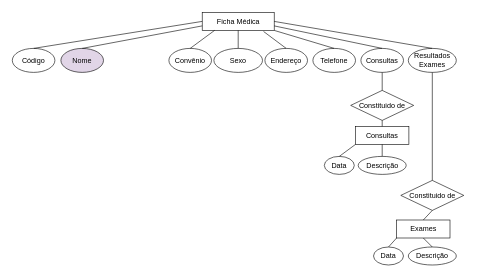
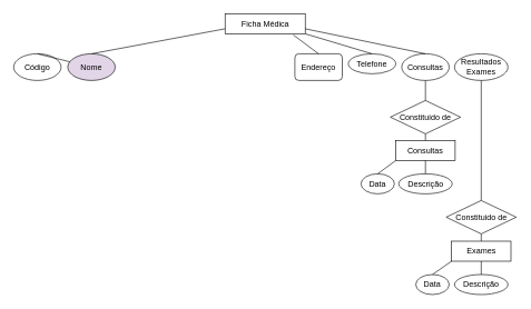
  <mxCell id="0" />
  <mxCell id="1" parent="0" />
  <mxCell id="2" value="Ficha Médica" style="rounded=0;whiteSpace=wrap;html=1;" vertex="1" parent="1"><mxGeometry x="336.5" y="20" width="120" height="30" as="geometry" /></mxCell>
  <mxCell id="3" value="Código" style="ellipse;whiteSpace=wrap;html=1;" vertex="1" parent="1"><mxGeometry x="20" y="80" width="71" height="40" as="geometry" /></mxCell>
  <mxCell id="4" value="Nome" style="ellipse;whiteSpace=wrap;html=1;fillColor=#e1d5e7;" vertex="1" parent="1"><mxGeometry x="101" y="80" width="71" height="40" as="geometry" /></mxCell>
- <mxCell id="5" value="Convênio" style="ellipse;whiteSpace=wrap;html=1;" vertex="1" parent="1"><mxGeometry x="281" y="80" width="71" height="40" as="geometry" /></mxCell>
- <mxCell id="6" value="Sexo" style="ellipse;whiteSpace=wrap;html=1;" vertex="1" parent="1"><mxGeometry x="356" y="80" width="81" height="40" as="geometry" /></mxCell>
- <mxCell id="7" value="Endereço" style="ellipse;whiteSpace=wrap;html=1;" vertex="1" parent="1"><mxGeometry x="441" y="80" width="71" height="40" as="geometry" /></mxCell>
- <mxCell id="8" value="Telefone" style="ellipse;whiteSpace=wrap;html=1;" vertex="1" parent="1"><mxGeometry x="521" y="80" width="71" height="40" as="geometry" /></mxCell>
+ <mxCell id="7" value="Endereço" style="whiteSpace=wrap;html=1;rounded=1;" vertex="1" parent="1"><mxGeometry x="441" y="80" width="71" height="40" as="geometry" /></mxCell>
+ <mxCell id="8" value="Telefone" style="ellipse;whiteSpace=wrap;html=1;" vertex="1" parent="1"><mxGeometry x="521" y="80" width="71" height="30" as="geometry" /></mxCell>
  <mxCell id="9" value="Consultas" style="ellipse;whiteSpace=wrap;html=1;" vertex="1" parent="1"><mxGeometry x="601" y="80" width="71" height="40" as="geometry" /></mxCell>
  <mxCell id="10" value="Resultados Exames" style="ellipse;whiteSpace=wrap;html=1;" vertex="1" parent="1"><mxGeometry x="680" y="80" width="80" height="40" as="geometry" /></mxCell>
- <mxCell id="11" value="" style="endArrow=none;html=1;entryX=0;entryY=0.5;entryDx=0;entryDy=0;exitX=0.5;exitY=0;exitDx=0;exitDy=0;" edge="1" parent="1" source="3" target="2"><mxGeometry width="50" height="50" relative="1" as="geometry"><mxPoint x="196" y="250" as="sourcePoint" /><mxPoint x="246" y="200" as="targetPoint" /></mxGeometry></mxCell>
+ <mxCell id="11" value="" style="endArrow=none;html=1;exitX=0.5;exitY=0;exitDx=0;exitDy=0;" edge="1" parent="1" source="3" target="4"><mxGeometry width="50" height="50" relative="1" as="geometry"><mxPoint x="196" y="250" as="sourcePoint" /><mxPoint x="246" y="200" as="targetPoint" /></mxGeometry></mxCell>
  <mxCell id="12" value="" style="endArrow=none;html=1;entryX=0;entryY=0.75;entryDx=0;entryDy=0;exitX=0.5;exitY=0;exitDx=0;exitDy=0;" edge="1" parent="1" source="4" target="2"><mxGeometry width="50" height="50" relative="1" as="geometry"><mxPoint x="26" y="200" as="sourcePoint" /><mxPoint x="76" y="150" as="targetPoint" /></mxGeometry></mxCell>
- <mxCell id="13" value="" style="endArrow=none;html=1;entryX=1;entryY=0.5;entryDx=0;entryDy=0;exitX=0.5;exitY=0;exitDx=0;exitDy=0;" edge="1" parent="1" source="10" target="2"><mxGeometry width="50" height="50" relative="1" as="geometry"><mxPoint x="296" y="250" as="sourcePoint" /><mxPoint x="346" y="200" as="targetPoint" /></mxGeometry></mxCell>
  <mxCell id="14" value="" style="endArrow=none;html=1;entryX=1;entryY=0.75;entryDx=0;entryDy=0;exitX=0.5;exitY=0;exitDx=0;exitDy=0;" edge="1" parent="1" source="9" target="2"><mxGeometry width="50" height="50" relative="1" as="geometry"><mxPoint x="366" y="250" as="sourcePoint" /><mxPoint x="416" y="200" as="targetPoint" /></mxGeometry></mxCell>
  <mxCell id="15" value="" style="endArrow=none;html=1;entryX=1;entryY=1;entryDx=0;entryDy=0;exitX=0.5;exitY=0;exitDx=0;exitDy=0;" edge="1" parent="1" source="8" target="2"><mxGeometry width="50" height="50" relative="1" as="geometry"><mxPoint x="226" y="270" as="sourcePoint" /><mxPoint x="276" y="220" as="targetPoint" /></mxGeometry></mxCell>
- <mxCell id="16" value="" style="endArrow=none;html=1;entryX=0.173;entryY=0.997;entryDx=0;entryDy=0;entryPerimeter=0;exitX=0.5;exitY=0;exitDx=0;exitDy=0;" edge="1" parent="1" source="5" target="2"><mxGeometry width="50" height="50" relative="1" as="geometry"><mxPoint x="106" y="250" as="sourcePoint" /><mxPoint x="156" y="200" as="targetPoint" /></mxGeometry></mxCell>
- <mxCell id="17" value="" style="endArrow=none;html=1;entryX=0.5;entryY=1;entryDx=0;entryDy=0;exitX=0.5;exitY=0;exitDx=0;exitDy=0;" edge="1" parent="1" source="6" target="2"><mxGeometry width="50" height="50" relative="1" as="geometry"><mxPoint x="466" y="270" as="sourcePoint" /><mxPoint x="516" y="220" as="targetPoint" /></mxGeometry></mxCell>
  <mxCell id="18" value="" style="endArrow=none;html=1;entryX=0.852;entryY=1.059;entryDx=0;entryDy=0;entryPerimeter=0;exitX=0.5;exitY=0;exitDx=0;exitDy=0;" edge="1" parent="1" source="7" target="2"><mxGeometry width="50" height="50" relative="1" as="geometry"><mxPoint x="266" y="300" as="sourcePoint" /><mxPoint x="316" y="250" as="targetPoint" /></mxGeometry></mxCell>
  <mxCell id="19" value="Constituido de" style="rhombus;whiteSpace=wrap;html=1;" vertex="1" parent="1"><mxGeometry x="584" y="150" width="105" height="50" as="geometry" /></mxCell>
  <mxCell id="20" value="Constituido de" style="rhombus;whiteSpace=wrap;html=1;" vertex="1" parent="1"><mxGeometry x="667.5" y="300" width="105" height="50" as="geometry" /></mxCell>
  <mxCell id="21" value="" style="endArrow=none;html=1;entryX=0.5;entryY=1;entryDx=0;entryDy=0;exitX=0.5;exitY=0;exitDx=0;exitDy=0;" edge="1" parent="1" source="19" target="9"><mxGeometry width="50" height="50" relative="1" as="geometry"><mxPoint x="316" y="250" as="sourcePoint" /><mxPoint x="366" y="200" as="targetPoint" /></mxGeometry></mxCell>
  <mxCell id="22" value="" style="endArrow=none;html=1;entryX=0.5;entryY=1;entryDx=0;entryDy=0;exitX=0.5;exitY=0;exitDx=0;exitDy=0;" edge="1" parent="1" source="20" target="10"><mxGeometry width="50" height="50" relative="1" as="geometry"><mxPoint x="226" y="220" as="sourcePoint" /><mxPoint x="276" y="170" as="targetPoint" /></mxGeometry></mxCell>
  <mxCell id="23" value="Consultas" style="rounded=0;whiteSpace=wrap;html=1;" vertex="1" parent="1"><mxGeometry x="592" y="210" width="89" height="30" as="geometry" /></mxCell>
  <mxCell id="24" value="Data" style="ellipse;whiteSpace=wrap;html=1;" vertex="1" parent="1"><mxGeometry x="540" y="260" width="50" height="30" as="geometry" /></mxCell>
  <mxCell id="25" value="Descrição" style="ellipse;whiteSpace=wrap;html=1;" vertex="1" parent="1"><mxGeometry x="596.5" y="260" width="80" height="30" as="geometry" /></mxCell>
  <mxCell id="26" value="" style="endArrow=none;html=1;entryX=0.5;entryY=1;entryDx=0;entryDy=0;exitX=0.5;exitY=0;exitDx=0;exitDy=0;" edge="1" parent="1" source="23" target="19"><mxGeometry width="50" height="50" relative="1" as="geometry"><mxPoint x="326" y="370" as="sourcePoint" /><mxPoint x="376" y="320" as="targetPoint" /></mxGeometry></mxCell>
  <mxCell id="27" value="" style="endArrow=none;html=1;entryX=0;entryY=1;entryDx=0;entryDy=0;exitX=0.5;exitY=0;exitDx=0;exitDy=0;" edge="1" parent="1" source="24" target="23"><mxGeometry width="50" height="50" relative="1" as="geometry"><mxPoint x="336" y="350" as="sourcePoint" /><mxPoint x="386" y="300" as="targetPoint" /></mxGeometry></mxCell>
  <mxCell id="28" value="" style="endArrow=none;html=1;entryX=0.5;entryY=1;entryDx=0;entryDy=0;exitX=0.5;exitY=0;exitDx=0;exitDy=0;" edge="1" parent="1" source="25" target="23"><mxGeometry width="50" height="50" relative="1" as="geometry"><mxPoint x="226" y="410" as="sourcePoint" /><mxPoint x="276" y="360" as="targetPoint" /></mxGeometry></mxCell>
- <mxCell id="29" value="Exames" style="rounded=0;whiteSpace=wrap;html=1;" vertex="1" parent="1"><mxGeometry x="660.5" y="366" width="89" height="30" as="geometry" /></mxCell>
+ <mxCell id="29" value="Exames" style="rounded=0;whiteSpace=wrap;html=1;" vertex="1" parent="1"><mxGeometry x="675.5" y="361" width="89" height="30" as="geometry" /></mxCell>
  <mxCell id="30" value="Data" style="ellipse;whiteSpace=wrap;html=1;" vertex="1" parent="1"><mxGeometry x="622" y="411" width="50" height="30" as="geometry" /></mxCell>
  <mxCell id="31" value="Descrição" style="ellipse;whiteSpace=wrap;html=1;" vertex="1" parent="1"><mxGeometry x="680" y="411" width="80" height="30" as="geometry" /></mxCell>
  <mxCell id="32" value="" style="endArrow=none;html=1;entryX=0;entryY=1;entryDx=0;entryDy=0;exitX=0.5;exitY=0;exitDx=0;exitDy=0;" edge="1" parent="1" source="30" target="29"><mxGeometry width="50" height="50" relative="1" as="geometry"><mxPoint x="412" y="540" as="sourcePoint" /><mxPoint x="462" y="490" as="targetPoint" /></mxGeometry></mxCell>
  <mxCell id="33" value="" style="endArrow=none;html=1;entryX=0.5;entryY=1;entryDx=0;entryDy=0;exitX=0.5;exitY=0;exitDx=0;exitDy=0;" edge="1" parent="1" source="31" target="29"><mxGeometry width="50" height="50" relative="1" as="geometry"><mxPoint x="302" y="600" as="sourcePoint" /><mxPoint x="352" y="550" as="targetPoint" /></mxGeometry></mxCell>
  <mxCell id="34" value="" style="endArrow=none;html=1;entryX=0.5;entryY=1;entryDx=0;entryDy=0;exitX=0.5;exitY=0;exitDx=0;exitDy=0;" edge="1" parent="1" source="29" target="20"><mxGeometry width="50" height="50" relative="1" as="geometry"><mxPoint x="306" y="420" as="sourcePoint" /><mxPoint x="356" y="370" as="targetPoint" /></mxGeometry></mxCell>
